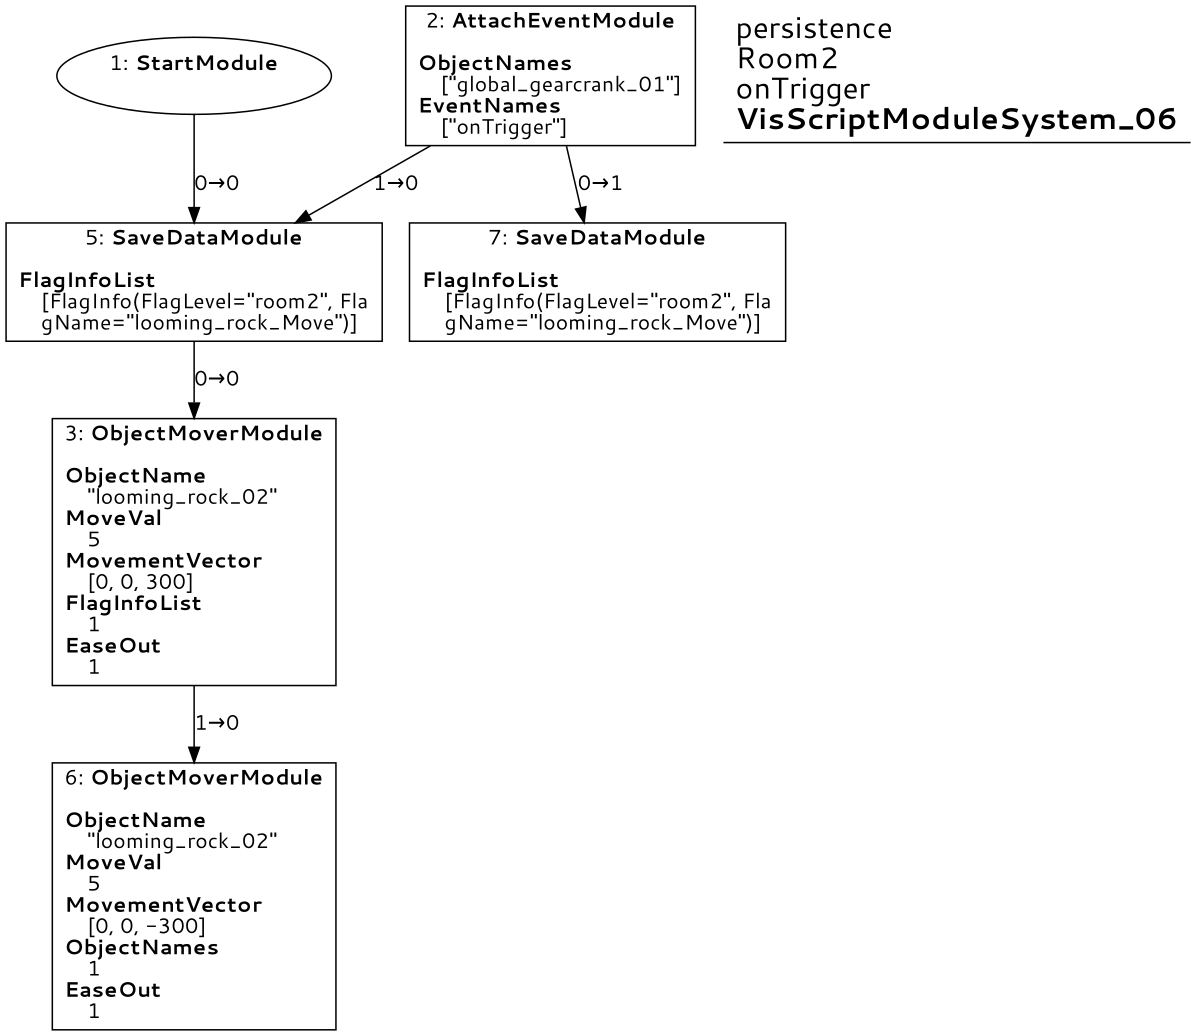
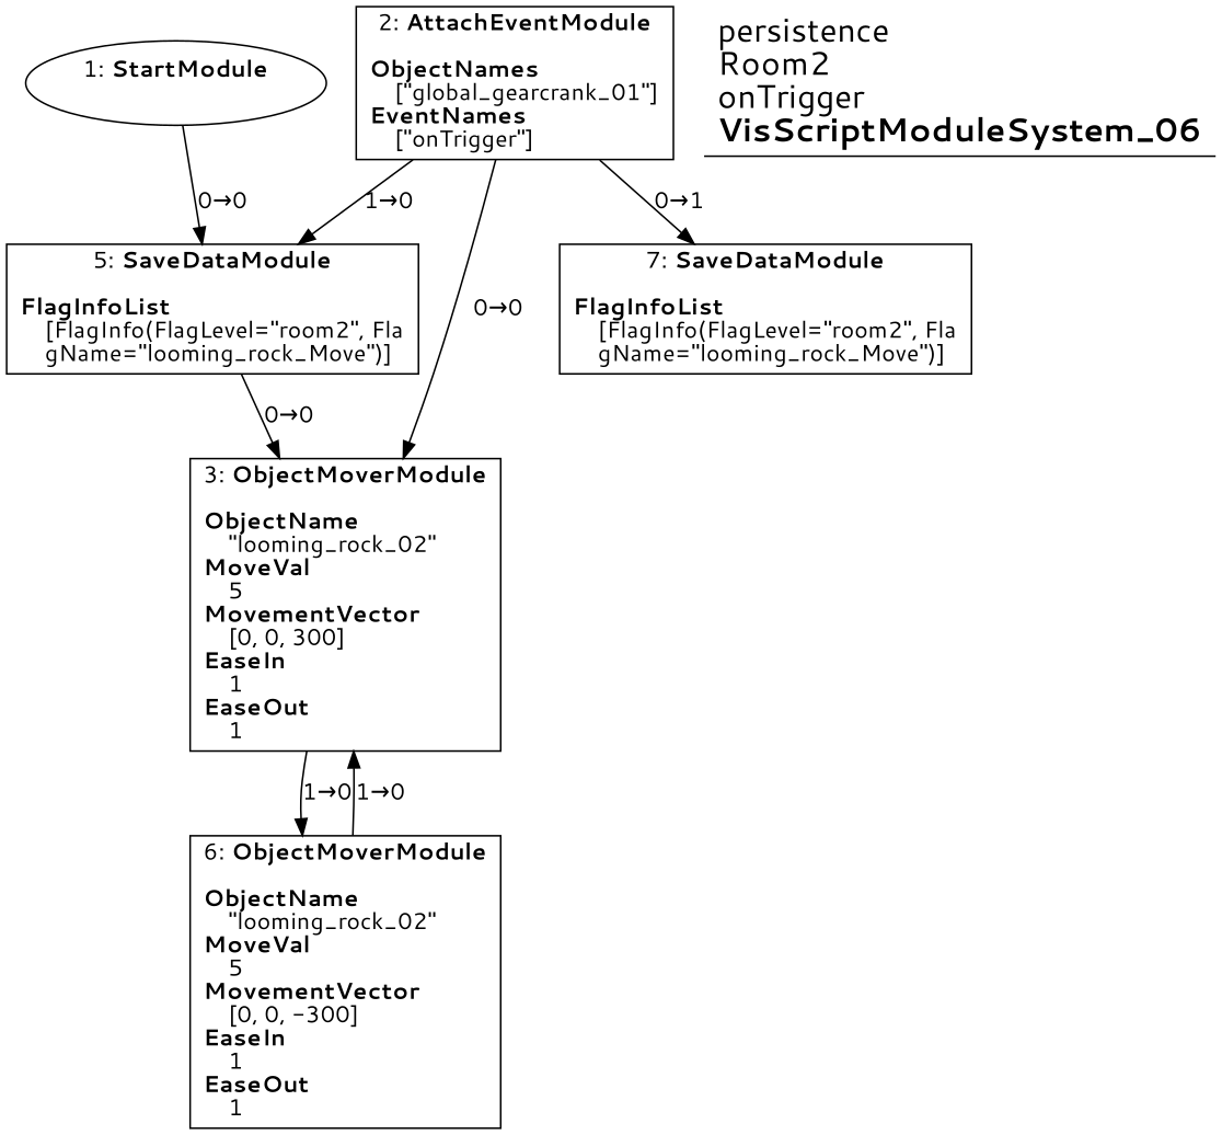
  digraph {
    fontname="Segoe UI"
    splines=spline
    node [fontname="Segoe UI" shape=box]
    edge [fontname="Segoe UI"]
    n1 [label=<1: <b>StartModule</b><br/><br/>> shape=oval]
    n2 [label=<5: <b>SaveDataModule</b><br/><br/><b>FlagInfoList</b><br align="left"/>    [FlagInfo(FlagLevel=&quot;room2&quot;, Fla<br align="left"/>    gName=&quot;looming_rock_Move&quot;)]<br align="left"/>>]
-   n3 [label=<3: <b>ObjectMoverModule</b><br/><br/><b>ObjectName</b><br align="left"/>    &quot;looming_rock_02&quot;<br align="left"/><b>MoveVal</b><br align="left"/>    5<br align="left"/><b>MovementVector</b><br align="left"/>    [0, 0, 300]<br align="left"/><b>FlagInfoList</b><br align="left"/>    1<br align="left"/><b>EaseOut</b><br align="left"/>    1<br align="left"/>>]
+   n3 [label=<3: <b>ObjectMoverModule</b><br/><br/><b>ObjectName</b><br align="left"/>    &quot;looming_rock_02&quot;<br align="left"/><b>MoveVal</b><br align="left"/>    5<br align="left"/><b>MovementVector</b><br align="left"/>    [0, 0, 300]<br align="left"/><b>EaseIn</b><br align="left"/>    1<br align="left"/><b>EaseOut</b><br align="left"/>    1<br align="left"/>>]
    n4 [label=<2: <b>AttachEventModule</b><br/><br/><b>ObjectNames</b><br align="left"/>    [&quot;global_gearcrank_01&quot;]<br align="left"/><b>EventNames</b><br align="left"/>    [&quot;onTrigger&quot;]<br align="left"/>>]
    n5 [label=<7: <b>SaveDataModule</b><br/><br/><b>FlagInfoList</b><br align="left"/>    [FlagInfo(FlagLevel=&quot;room2&quot;, Fla<br align="left"/>    gName=&quot;looming_rock_Move&quot;)]<br align="left"/>>]
-   n6 [label=<6: <b>ObjectMoverModule</b><br/><br/><b>ObjectName</b><br align="left"/>    &quot;looming_rock_02&quot;<br align="left"/><b>MoveVal</b><br align="left"/>    5<br align="left"/><b>MovementVector</b><br align="left"/>    [0, 0, -300]<br align="left"/><b>ObjectNames</b><br align="left"/>    1<br align="left"/><b>EaseOut</b><br align="left"/>    1<br align="left"/>>]
+   n6 [label=<6: <b>ObjectMoverModule</b><br/><br/><b>ObjectName</b><br align="left"/>    &quot;looming_rock_02&quot;<br align="left"/><b>MoveVal</b><br align="left"/>    5<br align="left"/><b>MovementVector</b><br align="left"/>    [0, 0, -300]<br align="left"/><b>EaseIn</b><br align="left"/>    1<br align="left"/><b>EaseOut</b><br align="left"/>    1<br align="left"/>>]
    n7 [label=<<font point-size="20">persistence<br align="left"/>Room2<br align="left"/>onTrigger<br align="left"/><b>VisScriptModuleSystem_06</b><br align="left"/></font>> shape=underline]
    n1 -> n2 [label="0→0"]
    n2 -> n3 [label="0→0"]
    n3 -> n6 [label="1→0"]
    n4 -> n2 [label="1→0"]
+   n4 -> n3 [label="0→0"]
    n4 -> n5 [label="0→1"]
+   n6 -> n3 [label="1→0"]
  }
